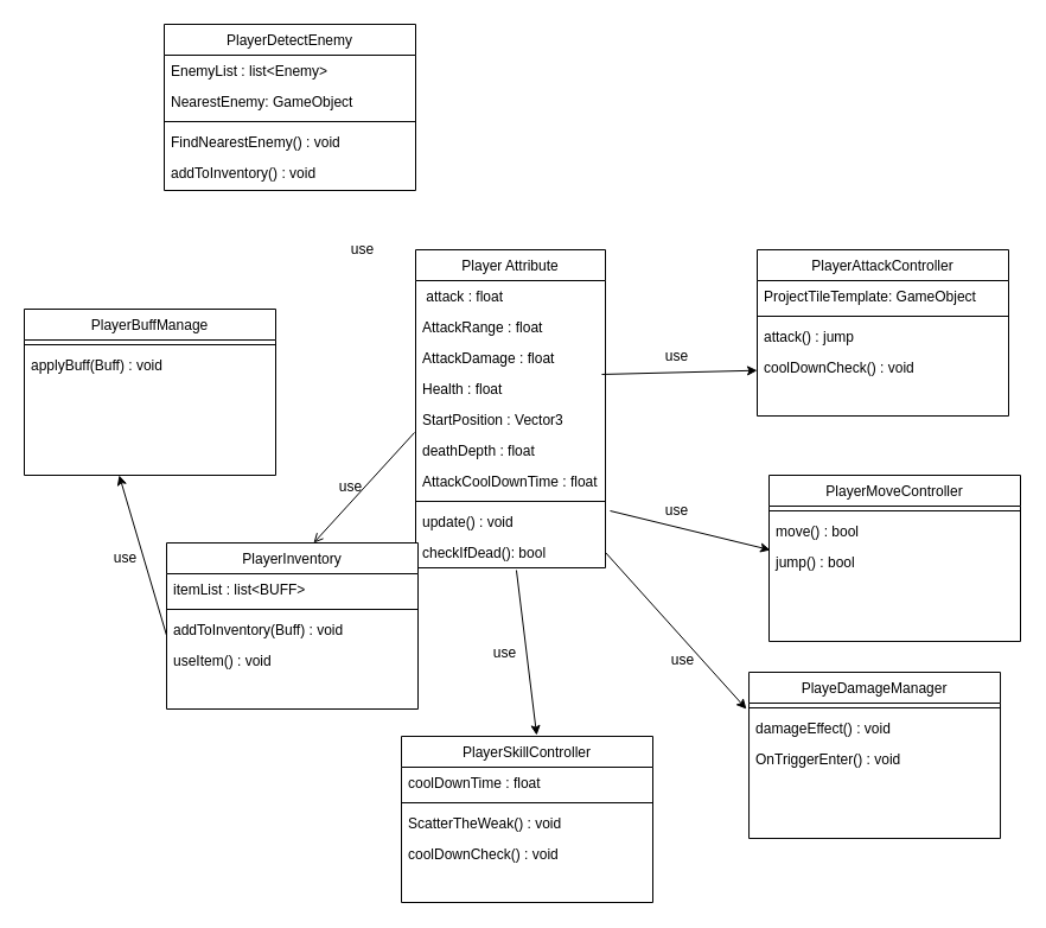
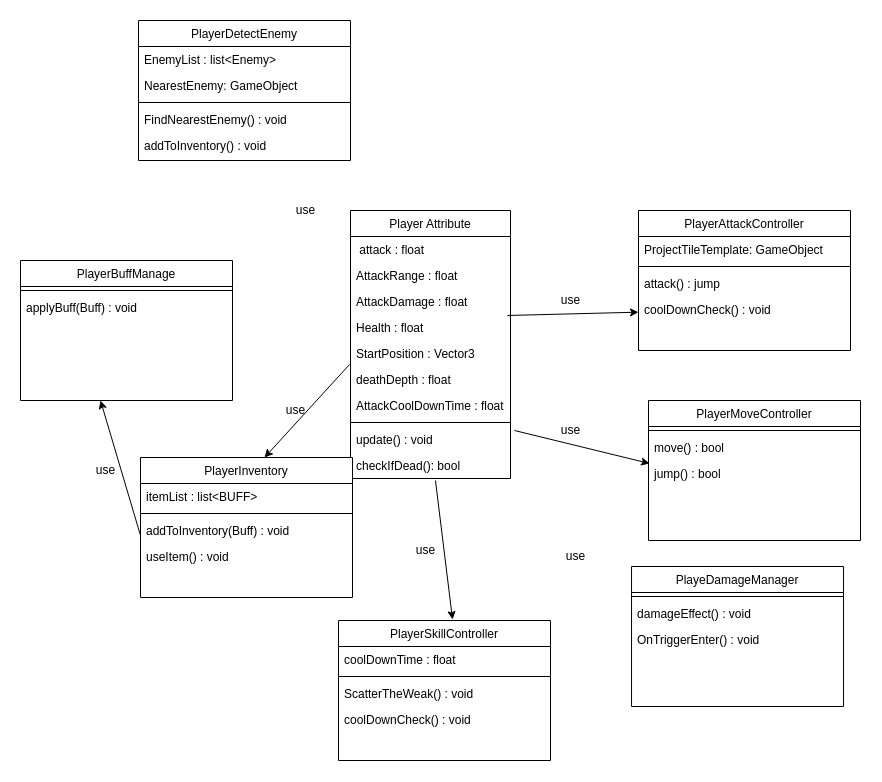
  <mxCell id="0" />
  <mxCell id="1" parent="0" />
  <mxCell id="2" value="Player Attribute" style="swimlane;fontStyle=0;align=center;verticalAlign=top;childLayout=stackLayout;horizontal=1;startSize=26;horizontalStack=0;resizeParent=1;resizeLast=0;collapsible=1;marginBottom=0;rounded=0;shadow=0;strokeWidth=1;" parent="1" vertex="1"><mxGeometry x="350" y="210" width="160" height="268" as="geometry"><mxRectangle x="230" y="140" width="160" height="26" as="alternateBounds" /></mxGeometry></mxCell>
  <mxCell id="3" value=" attack : float" style="text;align=left;verticalAlign=top;spacingLeft=4;spacingRight=4;overflow=hidden;rotatable=0;points=[[0,0.5],[1,0.5]];portConstraint=eastwest;" parent="2" vertex="1"><mxGeometry y="26" width="160" height="26" as="geometry" /></mxCell>
  <mxCell id="4" value="AttackRange : float" style="text;align=left;verticalAlign=top;spacingLeft=4;spacingRight=4;overflow=hidden;rotatable=0;points=[[0,0.5],[1,0.5]];portConstraint=eastwest;rounded=0;shadow=0;html=0;" parent="2" vertex="1"><mxGeometry y="52" width="160" height="26" as="geometry" /></mxCell>
  <mxCell id="5" value="AttackDamage : float" style="text;align=left;verticalAlign=top;spacingLeft=4;spacingRight=4;overflow=hidden;rotatable=0;points=[[0,0.5],[1,0.5]];portConstraint=eastwest;rounded=0;shadow=0;html=0;" parent="2" vertex="1"><mxGeometry y="78" width="160" height="26" as="geometry" /></mxCell>
  <mxCell id="6" value="Health : float" style="text;align=left;verticalAlign=top;spacingLeft=4;spacingRight=4;overflow=hidden;rotatable=0;points=[[0,0.5],[1,0.5]];portConstraint=eastwest;rounded=0;shadow=0;html=0;" vertex="1" parent="2"><mxGeometry y="104" width="160" height="26" as="geometry" /></mxCell>
  <mxCell id="7" value="StartPosition : Vector3" style="text;align=left;verticalAlign=top;spacingLeft=4;spacingRight=4;overflow=hidden;rotatable=0;points=[[0,0.5],[1,0.5]];portConstraint=eastwest;rounded=0;shadow=0;html=0;" vertex="1" parent="2"><mxGeometry y="130" width="160" height="26" as="geometry" /></mxCell>
  <mxCell id="8" value="deathDepth : float" style="text;align=left;verticalAlign=top;spacingLeft=4;spacingRight=4;overflow=hidden;rotatable=0;points=[[0,0.5],[1,0.5]];portConstraint=eastwest;rounded=0;shadow=0;html=0;" vertex="1" parent="2"><mxGeometry y="156" width="160" height="26" as="geometry" /></mxCell>
  <mxCell id="9" value="AttackCoolDownTime : float" style="text;align=left;verticalAlign=top;spacingLeft=4;spacingRight=4;overflow=hidden;rotatable=0;points=[[0,0.5],[1,0.5]];portConstraint=eastwest;rounded=0;shadow=0;html=0;" vertex="1" parent="2"><mxGeometry y="182" width="160" height="26" as="geometry" /></mxCell>
  <mxCell id="10" value="" style="line;html=1;strokeWidth=1;align=left;verticalAlign=middle;spacingTop=-1;spacingLeft=3;spacingRight=3;rotatable=0;labelPosition=right;points=[];portConstraint=eastwest;" parent="2" vertex="1"><mxGeometry y="208" width="160" height="8" as="geometry" /></mxCell>
  <mxCell id="11" value="update() : void" style="text;align=left;verticalAlign=top;spacingLeft=4;spacingRight=4;overflow=hidden;rotatable=0;points=[[0,0.5],[1,0.5]];portConstraint=eastwest;" parent="2" vertex="1"><mxGeometry y="216" width="160" height="26" as="geometry" /></mxCell>
  <mxCell id="12" value="checkIfDead(): bool" style="text;align=left;verticalAlign=top;spacingLeft=4;spacingRight=4;overflow=hidden;rotatable=0;points=[[0,0.5],[1,0.5]];portConstraint=eastwest;" vertex="1" parent="2"><mxGeometry y="242" width="160" height="26" as="geometry" /></mxCell>
  <mxCell id="13" value="PlayerAttackController" style="swimlane;fontStyle=0;align=center;verticalAlign=top;childLayout=stackLayout;horizontal=1;startSize=26;horizontalStack=0;resizeParent=1;resizeLast=0;collapsible=1;marginBottom=0;rounded=0;shadow=0;strokeWidth=1;" parent="1" vertex="1"><mxGeometry x="638" y="210" width="212" height="140" as="geometry"><mxRectangle x="550" y="140" width="160" height="26" as="alternateBounds" /></mxGeometry></mxCell>
  <mxCell id="14" value="ProjectTileTemplate: GameObject" style="text;align=left;verticalAlign=top;spacingLeft=4;spacingRight=4;overflow=hidden;rotatable=0;points=[[0,0.5],[1,0.5]];portConstraint=eastwest;" parent="13" vertex="1"><mxGeometry y="26" width="212" height="26" as="geometry" /></mxCell>
  <mxCell id="15" value="" style="line;html=1;strokeWidth=1;align=left;verticalAlign=middle;spacingTop=-1;spacingLeft=3;spacingRight=3;rotatable=0;labelPosition=right;points=[];portConstraint=eastwest;" parent="13" vertex="1"><mxGeometry y="52" width="212" height="8" as="geometry" /></mxCell>
  <mxCell id="16" value="attack() : jump" style="text;align=left;verticalAlign=top;spacingLeft=4;spacingRight=4;overflow=hidden;rotatable=0;points=[[0,0.5],[1,0.5]];portConstraint=eastwest;" parent="13" vertex="1"><mxGeometry y="60" width="212" height="26" as="geometry" /></mxCell>
  <mxCell id="17" value="coolDownCheck() : void" style="text;align=left;verticalAlign=top;spacingLeft=4;spacingRight=4;overflow=hidden;rotatable=0;points=[[0,0.5],[1,0.5]];portConstraint=eastwest;" parent="13" vertex="1"><mxGeometry y="86" width="212" height="26" as="geometry" /></mxCell>
  <mxCell id="18" value="use" style="text;html=1;align=center;verticalAlign=middle;resizable=0;points=[];autosize=1;" vertex="1" parent="1"><mxGeometry x="555" y="290" width="30" height="20" as="geometry" /></mxCell>
  <mxCell id="19" value="PlayerMoveController" style="swimlane;fontStyle=0;align=center;verticalAlign=top;childLayout=stackLayout;horizontal=1;startSize=26;horizontalStack=0;resizeParent=1;resizeLast=0;collapsible=1;marginBottom=0;rounded=0;shadow=0;strokeWidth=1;" vertex="1" parent="1"><mxGeometry x="648" y="400" width="212" height="140" as="geometry"><mxRectangle x="550" y="140" width="160" height="26" as="alternateBounds" /></mxGeometry></mxCell>
  <mxCell id="20" value="" style="line;html=1;strokeWidth=1;align=left;verticalAlign=middle;spacingTop=-1;spacingLeft=3;spacingRight=3;rotatable=0;labelPosition=right;points=[];portConstraint=eastwest;" vertex="1" parent="19"><mxGeometry y="26" width="212" height="8" as="geometry" /></mxCell>
  <mxCell id="21" value="move() : bool" style="text;align=left;verticalAlign=top;spacingLeft=4;spacingRight=4;overflow=hidden;rotatable=0;points=[[0,0.5],[1,0.5]];portConstraint=eastwest;" vertex="1" parent="19"><mxGeometry y="34" width="212" height="26" as="geometry" /></mxCell>
  <mxCell id="22" value="jump() : bool" style="text;align=left;verticalAlign=top;spacingLeft=4;spacingRight=4;overflow=hidden;rotatable=0;points=[[0,0.5],[1,0.5]];portConstraint=eastwest;" vertex="1" parent="19"><mxGeometry y="60" width="212" height="26" as="geometry" /></mxCell>
  <mxCell id="23" value="use" style="text;html=1;align=center;verticalAlign=middle;resizable=0;points=[];autosize=1;" vertex="1" parent="1"><mxGeometry x="555" y="420" width="30" height="20" as="geometry" /></mxCell>
  <mxCell id="24" value="PlayeDamageManager" style="swimlane;fontStyle=0;align=center;verticalAlign=top;childLayout=stackLayout;horizontal=1;startSize=26;horizontalStack=0;resizeParent=1;resizeLast=0;collapsible=1;marginBottom=0;rounded=0;shadow=0;strokeWidth=1;" vertex="1" parent="1"><mxGeometry x="631.04" y="566" width="212" height="140" as="geometry"><mxRectangle x="550" y="140" width="160" height="26" as="alternateBounds" /></mxGeometry></mxCell>
  <mxCell id="25" value="" style="line;html=1;strokeWidth=1;align=left;verticalAlign=middle;spacingTop=-1;spacingLeft=3;spacingRight=3;rotatable=0;labelPosition=right;points=[];portConstraint=eastwest;" vertex="1" parent="24"><mxGeometry y="26" width="212" height="8" as="geometry" /></mxCell>
  <mxCell id="26" value="damageEffect() : void" style="text;align=left;verticalAlign=top;spacingLeft=4;spacingRight=4;overflow=hidden;rotatable=0;points=[[0,0.5],[1,0.5]];portConstraint=eastwest;" vertex="1" parent="24"><mxGeometry y="34" width="212" height="26" as="geometry" /></mxCell>
  <mxCell id="27" value="OnTriggerEnter() : void" style="text;align=left;verticalAlign=top;spacingLeft=4;spacingRight=4;overflow=hidden;rotatable=0;points=[[0,0.5],[1,0.5]];portConstraint=eastwest;" vertex="1" parent="24"><mxGeometry y="60" width="212" height="26" as="geometry" /></mxCell>
  <mxCell id="28" value="use" style="text;html=1;align=center;verticalAlign=middle;resizable=0;points=[];autosize=1;" vertex="1" parent="1"><mxGeometry x="560" y="546" width="30" height="20" as="geometry" /></mxCell>
  <mxCell id="29" value="PlayerSkillController" style="swimlane;fontStyle=0;align=center;verticalAlign=top;childLayout=stackLayout;horizontal=1;startSize=26;horizontalStack=0;resizeParent=1;resizeLast=0;collapsible=1;marginBottom=0;rounded=0;shadow=0;strokeWidth=1;" vertex="1" parent="1"><mxGeometry x="338" y="620" width="212" height="140" as="geometry"><mxRectangle x="550" y="140" width="160" height="26" as="alternateBounds" /></mxGeometry></mxCell>
  <mxCell id="30" value="coolDownTime : float" style="text;align=left;verticalAlign=top;spacingLeft=4;spacingRight=4;overflow=hidden;rotatable=0;points=[[0,0.5],[1,0.5]];portConstraint=eastwest;" vertex="1" parent="29"><mxGeometry y="26" width="212" height="26" as="geometry" /></mxCell>
  <mxCell id="31" value="" style="line;html=1;strokeWidth=1;align=left;verticalAlign=middle;spacingTop=-1;spacingLeft=3;spacingRight=3;rotatable=0;labelPosition=right;points=[];portConstraint=eastwest;" vertex="1" parent="29"><mxGeometry y="52" width="212" height="8" as="geometry" /></mxCell>
  <mxCell id="32" value="ScatterTheWeak() : void" style="text;align=left;verticalAlign=top;spacingLeft=4;spacingRight=4;overflow=hidden;rotatable=0;points=[[0,0.5],[1,0.5]];portConstraint=eastwest;" vertex="1" parent="29"><mxGeometry y="60" width="212" height="26" as="geometry" /></mxCell>
  <mxCell id="33" value="coolDownCheck() : void" style="text;align=left;verticalAlign=top;spacingLeft=4;spacingRight=4;overflow=hidden;rotatable=0;points=[[0,0.5],[1,0.5]];portConstraint=eastwest;" vertex="1" parent="29"><mxGeometry y="86" width="212" height="26" as="geometry" /></mxCell>
  <mxCell id="34" value="use" style="text;html=1;align=center;verticalAlign=middle;resizable=0;points=[];autosize=1;" vertex="1" parent="1"><mxGeometry x="410" y="540" width="30" height="20" as="geometry" /></mxCell>
  <mxCell id="35" value="PlayerInventory" style="swimlane;fontStyle=0;align=center;verticalAlign=top;childLayout=stackLayout;horizontal=1;startSize=26;horizontalStack=0;resizeParent=1;resizeLast=0;collapsible=1;marginBottom=0;rounded=0;shadow=0;strokeWidth=1;" vertex="1" parent="1"><mxGeometry x="140" y="457.01" width="212" height="140" as="geometry"><mxRectangle x="550" y="140" width="160" height="26" as="alternateBounds" /></mxGeometry></mxCell>
  <mxCell id="36" value="itemList : list&lt;BUFF&gt;" style="text;align=left;verticalAlign=top;spacingLeft=4;spacingRight=4;overflow=hidden;rotatable=0;points=[[0,0.5],[1,0.5]];portConstraint=eastwest;" vertex="1" parent="35"><mxGeometry y="26" width="212" height="26" as="geometry" /></mxCell>
  <mxCell id="37" value="" style="line;html=1;strokeWidth=1;align=left;verticalAlign=middle;spacingTop=-1;spacingLeft=3;spacingRight=3;rotatable=0;labelPosition=right;points=[];portConstraint=eastwest;" vertex="1" parent="35"><mxGeometry y="52" width="212" height="8" as="geometry" /></mxCell>
  <mxCell id="38" value="addToInventory(Buff) : void" style="text;align=left;verticalAlign=top;spacingLeft=4;spacingRight=4;overflow=hidden;rotatable=0;points=[[0,0.5],[1,0.5]];portConstraint=eastwest;" vertex="1" parent="35"><mxGeometry y="60" width="212" height="26" as="geometry" /></mxCell>
  <mxCell id="39" value="useItem() : void" style="text;align=left;verticalAlign=top;spacingLeft=4;spacingRight=4;overflow=hidden;rotatable=0;points=[[0,0.5],[1,0.5]];portConstraint=eastwest;" vertex="1" parent="35"><mxGeometry y="86" width="212" height="26" as="geometry" /></mxCell>
  <mxCell id="40" value="use" style="text;html=1;align=center;verticalAlign=middle;resizable=0;points=[];autosize=1;" vertex="1" parent="1"><mxGeometry x="280" y="400" width="30" height="20" as="geometry" /></mxCell>
  <mxCell id="41" value="PlayerBuffManage" style="swimlane;fontStyle=0;align=center;verticalAlign=top;childLayout=stackLayout;horizontal=1;startSize=26;horizontalStack=0;resizeParent=1;resizeLast=0;collapsible=1;marginBottom=0;rounded=0;shadow=0;strokeWidth=1;" vertex="1" parent="1"><mxGeometry x="20" y="260" width="212" height="140" as="geometry"><mxRectangle x="550" y="140" width="160" height="26" as="alternateBounds" /></mxGeometry></mxCell>
  <mxCell id="42" value="" style="line;html=1;strokeWidth=1;align=left;verticalAlign=middle;spacingTop=-1;spacingLeft=3;spacingRight=3;rotatable=0;labelPosition=right;points=[];portConstraint=eastwest;" vertex="1" parent="41"><mxGeometry y="26" width="212" height="8" as="geometry" /></mxCell>
  <mxCell id="43" value="applyBuff(Buff) : void" style="text;align=left;verticalAlign=top;spacingLeft=4;spacingRight=4;overflow=hidden;rotatable=0;points=[[0,0.5],[1,0.5]];portConstraint=eastwest;" vertex="1" parent="41"><mxGeometry y="34" width="212" height="26" as="geometry" /></mxCell>
  <mxCell id="44" value="" style="endArrow=classic;html=1;exitX=0.981;exitY=0.038;exitDx=0;exitDy=0;exitPerimeter=0;" edge="1" parent="1" source="6" target="17"><mxGeometry width="50" height="50" relative="1" as="geometry"><mxPoint x="520" y="520" as="sourcePoint" /><mxPoint x="570" y="470" as="targetPoint" /></mxGeometry></mxCell>
  <mxCell id="45" value="" style="endArrow=classic;html=1;exitX=1.025;exitY=0.154;exitDx=0;exitDy=0;exitPerimeter=0;entryX=0.005;entryY=0.115;entryDx=0;entryDy=0;entryPerimeter=0;" edge="1" parent="1" source="11" target="22"><mxGeometry width="50" height="50" relative="1" as="geometry"><mxPoint x="516.96" y="324.988" as="sourcePoint" /><mxPoint x="648" y="321.678" as="targetPoint" /></mxGeometry></mxCell>
- <mxCell id="46" value="" style="endArrow=classic;html=1;exitX=1;exitY=0.5;exitDx=0;exitDy=0;entryX=-0.01;entryY=-0.115;entryDx=0;entryDy=0;entryPerimeter=0;" edge="1" parent="1" source="12" target="26"><mxGeometry width="50" height="50" relative="1" as="geometry"><mxPoint x="526.96" y="334.988" as="sourcePoint" /><mxPoint x="658" y="331.678" as="targetPoint" /></mxGeometry></mxCell>
  <mxCell id="47" value="" style="endArrow=classic;html=1;exitX=0.531;exitY=1.077;exitDx=0;exitDy=0;exitPerimeter=0;entryX=0.538;entryY=-0.007;entryDx=0;entryDy=0;entryPerimeter=0;" edge="1" parent="1" source="12" target="29"><mxGeometry width="50" height="50" relative="1" as="geometry"><mxPoint x="536.96" y="344.988" as="sourcePoint" /><mxPoint x="668" y="341.678" as="targetPoint" /></mxGeometry></mxCell>
- <mxCell id="48" value="" style="endArrow=open;html=1;exitX=-0.006;exitY=-0.077;exitDx=0;exitDy=0;exitPerimeter=0;entryX=0.585;entryY=0;entryDx=0;entryDy=0;entryPerimeter=0;" edge="1" parent="1" source="8" target="35"><mxGeometry width="50" height="50" relative="1" as="geometry"><mxPoint x="546.96" y="354.988" as="sourcePoint" /><mxPoint x="270" y="450" as="targetPoint" /></mxGeometry></mxCell>
+ <mxCell id="48" value="" style="endArrow=classic;html=1;exitX=-0.006;exitY=-0.077;exitDx=0;exitDy=0;exitPerimeter=0;entryX=0.585;entryY=0;entryDx=0;entryDy=0;entryPerimeter=0;" edge="1" parent="1" source="8" target="35"><mxGeometry width="50" height="50" relative="1" as="geometry"><mxPoint x="546.96" y="354.988" as="sourcePoint" /><mxPoint x="270" y="450" as="targetPoint" /></mxGeometry></mxCell>
  <mxCell id="49" value="use" style="text;html=1;align=center;verticalAlign=middle;resizable=0;points=[];autosize=1;" vertex="1" parent="1"><mxGeometry x="90" y="460" width="30" height="20" as="geometry" /></mxCell>
  <mxCell id="50" value="" style="endArrow=classic;html=1;exitX=0;exitY=0.5;exitDx=0;exitDy=0;" edge="1" parent="1"><mxGeometry width="50" height="50" relative="1" as="geometry"><mxPoint x="140" y="535.01" as="sourcePoint" /><mxPoint x="100" y="400" as="targetPoint" /></mxGeometry></mxCell>
  <mxCell id="51" value="PlayerDetectEnemy" style="swimlane;fontStyle=0;align=center;verticalAlign=top;childLayout=stackLayout;horizontal=1;startSize=26;horizontalStack=0;resizeParent=1;resizeLast=0;collapsible=1;marginBottom=0;rounded=0;shadow=0;strokeWidth=1;" vertex="1" parent="1"><mxGeometry x="138" y="20" width="212" height="140" as="geometry"><mxRectangle x="550" y="140" width="160" height="26" as="alternateBounds" /></mxGeometry></mxCell>
  <mxCell id="52" value="EnemyList : list&lt;Enemy&gt;" style="text;align=left;verticalAlign=top;spacingLeft=4;spacingRight=4;overflow=hidden;rotatable=0;points=[[0,0.5],[1,0.5]];portConstraint=eastwest;rounded=0;shadow=0;html=0;" vertex="1" parent="51"><mxGeometry y="26" width="212" height="26" as="geometry" /></mxCell>
  <mxCell id="53" value="NearestEnemy: GameObject" style="text;align=left;verticalAlign=top;spacingLeft=4;spacingRight=4;overflow=hidden;rotatable=0;points=[[0,0.5],[1,0.5]];portConstraint=eastwest;rounded=0;shadow=0;html=0;" vertex="1" parent="51"><mxGeometry y="52" width="212" height="26" as="geometry" /></mxCell>
  <mxCell id="54" value="" style="line;html=1;strokeWidth=1;align=left;verticalAlign=middle;spacingTop=-1;spacingLeft=3;spacingRight=3;rotatable=0;labelPosition=right;points=[];portConstraint=eastwest;" vertex="1" parent="51"><mxGeometry y="78" width="212" height="8" as="geometry" /></mxCell>
  <mxCell id="55" value="FindNearestEnemy() : void" style="text;align=left;verticalAlign=top;spacingLeft=4;spacingRight=4;overflow=hidden;rotatable=0;points=[[0,0.5],[1,0.5]];portConstraint=eastwest;rounded=0;shadow=0;html=0;" vertex="1" parent="51"><mxGeometry y="86" width="212" height="26" as="geometry" /></mxCell>
  <mxCell id="56" value="addToInventory() : void" style="text;align=left;verticalAlign=top;spacingLeft=4;spacingRight=4;overflow=hidden;rotatable=0;points=[[0,0.5],[1,0.5]];portConstraint=eastwest;rounded=0;shadow=0;html=0;" vertex="1" parent="51"><mxGeometry y="112" width="212" height="26" as="geometry" /></mxCell>
  <mxCell id="57" value="use" style="text;html=1;align=center;verticalAlign=middle;resizable=0;points=[];autosize=1;" vertex="1" parent="1"><mxGeometry x="290" y="200" width="30" height="20" as="geometry" /></mxCell>
